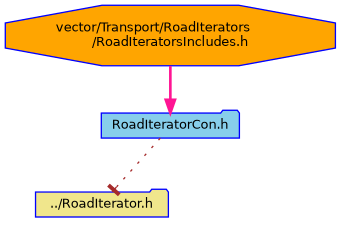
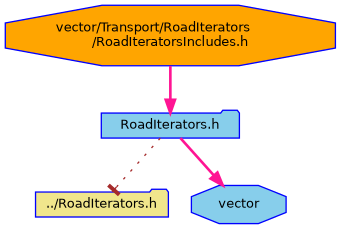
  digraph {
    node [color=blue fillcolor=skyblue fontname=Helvetica fontsize=10 shape=octagon style=filled]
    edge [arrowhead=normal color=deeppink fontname=Helvetica fontsize=10 labelfontname=Helvetica labelfontsize=10 style=bold]
    n1 [fillcolor=orange fontcolor=black height=0.2 label="vector/Transport/RoadIterators\l/RoadIteratorsIncludes.h" width=0.4]
-   n2 [height=0.2 label="RoadIteratorCon.h" shape=folder width=0.4]
-   n3 [fillcolor=khaki height=0.2 label="../RoadIterator.h" shape=folder width=0.4]
+   n2 [height=0.2 label="RoadIterators.h" shape=folder width=0.4]
+   n3 [fillcolor=khaki height=0.2 label="../RoadIterators.h" shape=folder width=0.4]
+   n4 [height=0.2 label=vector width=0.4]
    n1 -> n2
    n2 -> n3 [arrowhead=tee color=brown style=dotted]
+   n2 -> n4
  }
